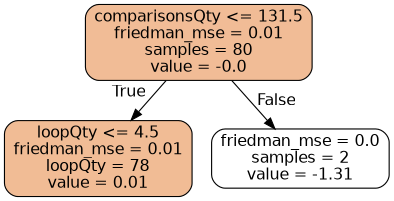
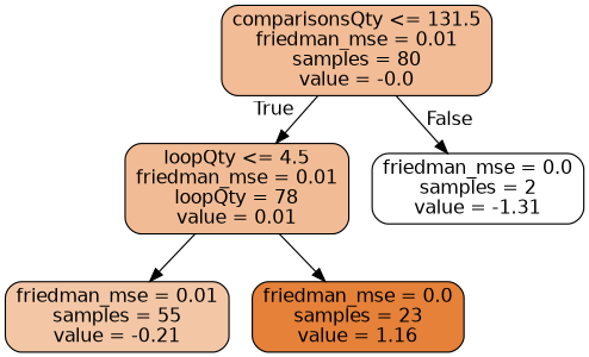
  digraph {
    node [color=black fontname=helvetica shape=box style="filled, rounded"]
    edge [fontname=helvetica]
    n1 [fillcolor="#f1bc96" label="comparisonsQty <= 131.5\nfriedman_mse = 0.01\nsamples = 80\nvalue = -0.0"]
    n2 [fillcolor="#f1bc95" label="loopQty <= 4.5\nfriedman_mse = 0.01\nloopQty = 78\nvalue = 0.01"]
    n3 [fillcolor="#ffffff" label="friedman_mse = 0.0\nsamples = 2\nvalue = -1.31"]
+   n4 [fillcolor="#f3c7a6" label="friedman_mse = 0.01\nsamples = 55\nvalue = -0.21"]
+   n5 [fillcolor="#e58139" label="friedman_mse = 0.0\nsamples = 23\nvalue = 1.16"]
    n1 -> n2 [headlabel=True labelangle=45 labeldistance=2.5]
    n1 -> n3 [headlabel=False labelangle=-45 labeldistance=2.5]
+   n2 -> n4
+   n2 -> n5
  }
